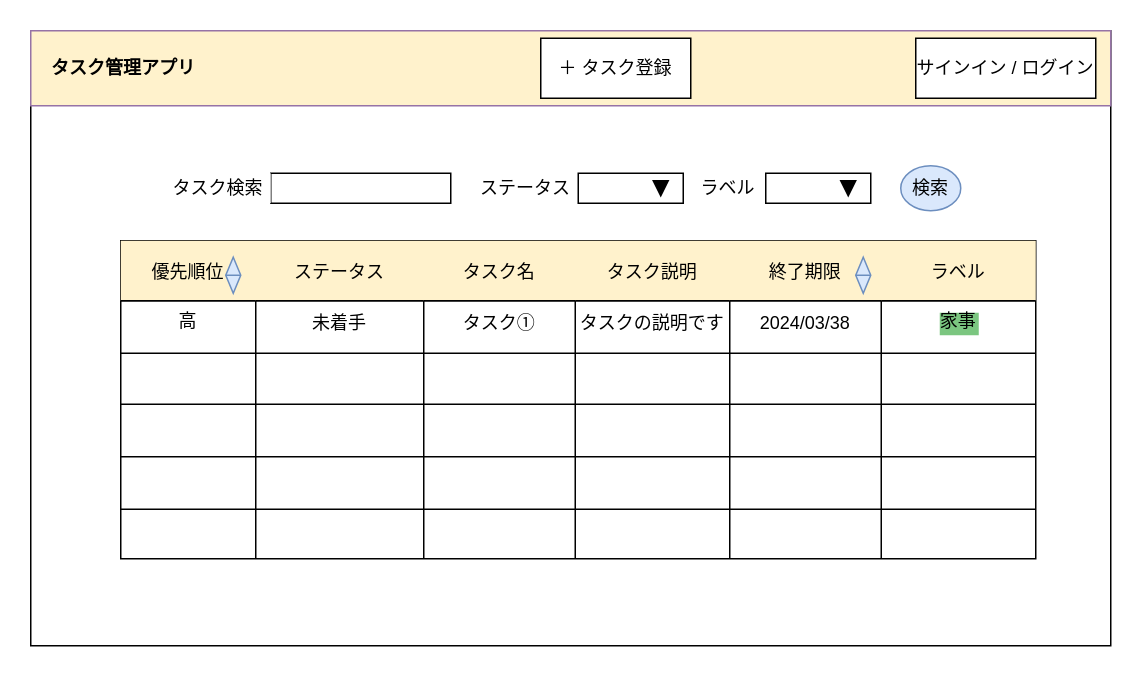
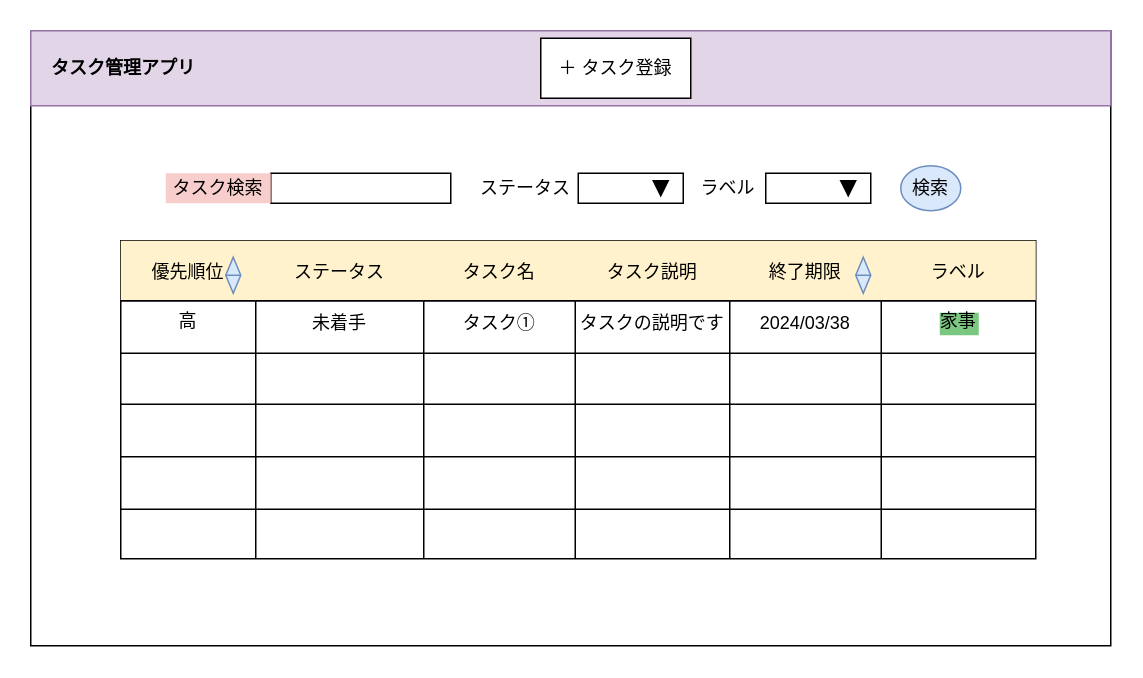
  <mxCell id="0" />
  <mxCell id="1" parent="0" />
  <mxCell id="2" value="" style="rounded=0;whiteSpace=wrap;html=1;" vertex="1" parent="1"><mxGeometry x="20" y="20" width="720" height="410" as="geometry" /></mxCell>
- <mxCell id="3" value="&lt;b&gt;　タスク管理アプリ　　&lt;/b&gt;" style="rounded=0;whiteSpace=wrap;html=1;align=left;fillColor=#fff2cc;strokeColor=#9673a6;" vertex="1" parent="1"><mxGeometry x="20" y="20" width="720" height="50" as="geometry" /></mxCell>
+ <mxCell id="3" value="&lt;b&gt;　タスク管理アプリ　　&lt;/b&gt;" style="rounded=0;whiteSpace=wrap;html=1;align=left;fillColor=#e1d5e7;strokeColor=#9673a6;" vertex="1" parent="1"><mxGeometry x="20" y="20" width="720" height="50" as="geometry" /></mxCell>
  <mxCell id="4" value="＋ タスク登録" style="rounded=0;whiteSpace=wrap;html=1;" vertex="1" parent="1"><mxGeometry x="360" y="25" width="100" height="40" as="geometry" /></mxCell>
- <mxCell id="5" value="サインイン / ログイン" style="rounded=0;whiteSpace=wrap;html=1;" vertex="1" parent="1"><mxGeometry x="610" y="25" width="120" height="40" as="geometry" /></mxCell>
  <mxCell id="6" value="" style="shape=table;childLayout=tableLayout;startSize=0;collapsible=0;recursiveResize=0;expand=0;fillColor=#FFFFFF;align=left;strokeColor=default;" vertex="1" parent="1"><mxGeometry x="80" y="160" width="610" height="212" as="geometry" /></mxCell>
  <mxCell id="7" value="" style="shape=tableRow;horizontal=0;swimlaneHead=0;swimlaneBody=0;top=0;left=0;bottom=0;right=0;dropTarget=0;fontStyle=0;fillColor=#fff2cc;points=[[0,0.5],[1,0.5]];portConstraint=eastwest;startSize=0;collapsible=0;recursiveResize=0;expand=0;strokeColor=#d6b656;" vertex="1" parent="6"><mxGeometry width="610" height="40" as="geometry" /></mxCell>
  <mxCell id="8" value="優先順位" style="swimlane;swimlaneHead=0;swimlaneBody=0;fontStyle=0;connectable=0;fillColor=none;startSize=46;collapsible=0;recursiveResize=0;expand=0;" vertex="1" parent="7"><mxGeometry width="90" height="40" as="geometry"><mxRectangle width="90" height="40" as="alternateBounds" /></mxGeometry></mxCell>
  <mxCell id="9" value="" style="shape=sortShape;perimeter=rhombusPerimeter;whiteSpace=wrap;html=1;strokeColor=#6c8ebf;fillColor=#dae8fc;" vertex="1" parent="8"><mxGeometry x="70" y="11" width="10" height="24" as="geometry" /></mxCell>
  <mxCell id="10" value="ステータス" style="swimlane;swimlaneHead=0;swimlaneBody=0;fontStyle=0;connectable=0;fillColor=none;startSize=46;collapsible=0;recursiveResize=0;expand=0;" vertex="1" parent="7"><mxGeometry x="90" width="112" height="40" as="geometry"><mxRectangle width="112" height="40" as="alternateBounds" /></mxGeometry></mxCell>
  <mxCell id="11" value="タスク名" style="swimlane;swimlaneHead=0;swimlaneBody=0;fontStyle=0;connectable=0;fillColor=none;startSize=46;collapsible=0;recursiveResize=0;expand=0;" vertex="1" parent="7"><mxGeometry x="202" width="101" height="40" as="geometry"><mxRectangle width="101" height="40" as="alternateBounds" /></mxGeometry></mxCell>
  <mxCell id="12" value="タスク説明" style="swimlane;swimlaneHead=0;swimlaneBody=0;fontStyle=0;connectable=0;fillColor=none;startSize=46;collapsible=0;recursiveResize=0;expand=0;" vertex="1" parent="7"><mxGeometry x="303" width="103" height="40" as="geometry"><mxRectangle width="103" height="40" as="alternateBounds" /></mxGeometry></mxCell>
  <mxCell id="13" value="終了期限" style="swimlane;swimlaneHead=0;swimlaneBody=0;fontStyle=0;connectable=0;fillColor=none;startSize=46;collapsible=0;recursiveResize=0;expand=0;" vertex="1" parent="7"><mxGeometry x="406" width="101" height="40" as="geometry"><mxRectangle width="101" height="40" as="alternateBounds" /></mxGeometry></mxCell>
  <mxCell id="14" value="" style="shape=sortShape;perimeter=rhombusPerimeter;whiteSpace=wrap;html=1;strokeColor=#6c8ebf;fillColor=#dae8fc;" vertex="1" parent="13"><mxGeometry x="84" y="11" width="10" height="24" as="geometry" /></mxCell>
  <mxCell id="15" value="ラベル" style="swimlane;swimlaneHead=0;swimlaneBody=0;fontStyle=0;connectable=0;fillColor=none;startSize=46;collapsible=0;recursiveResize=0;expand=0;" vertex="1" parent="7"><mxGeometry x="507" width="103" height="40" as="geometry"><mxRectangle width="103" height="40" as="alternateBounds" /></mxGeometry></mxCell>
  <mxCell id="16" value="" style="shape=tableRow;horizontal=0;swimlaneHead=0;swimlaneBody=0;top=0;left=0;bottom=0;right=0;dropTarget=0;fontStyle=0;fillColor=none;points=[[0,0.5],[1,0.5]];portConstraint=eastwest;startSize=0;collapsible=0;recursiveResize=0;expand=0;" vertex="1" parent="6"><mxGeometry y="40" width="610" height="35" as="geometry" /></mxCell>
  <mxCell id="17" value="高" style="swimlane;swimlaneHead=0;swimlaneBody=0;fontStyle=0;connectable=0;fillColor=none;startSize=0;collapsible=0;recursiveResize=0;expand=0;align=center;verticalAlign=top;labelPosition=center;verticalLabelPosition=middle;" vertex="1" parent="16"><mxGeometry width="90" height="35" as="geometry"><mxRectangle width="90" height="35" as="alternateBounds" /></mxGeometry></mxCell>
  <mxCell id="18" value="&#10;&#10;未着手" style="swimlane;swimlaneHead=0;swimlaneBody=0;fontStyle=0;connectable=0;fillColor=none;startSize=0;collapsible=0;recursiveResize=0;expand=0;" vertex="1" parent="16"><mxGeometry x="90" width="112" height="35" as="geometry"><mxRectangle width="112" height="35" as="alternateBounds" /></mxGeometry></mxCell>
  <mxCell id="19" value="&#10;&#10;タスク①" style="swimlane;swimlaneHead=0;swimlaneBody=0;fontStyle=0;connectable=0;fillColor=none;startSize=0;collapsible=0;recursiveResize=0;expand=0;" vertex="1" parent="16"><mxGeometry x="202" width="101" height="35" as="geometry"><mxRectangle width="101" height="35" as="alternateBounds" /></mxGeometry></mxCell>
  <mxCell id="20" value="&#10;&#10;タスクの説明です" style="swimlane;swimlaneHead=0;swimlaneBody=0;fontStyle=0;connectable=0;fillColor=none;startSize=0;collapsible=0;recursiveResize=0;expand=0;" vertex="1" parent="16"><mxGeometry x="303" width="103" height="35" as="geometry"><mxRectangle width="103" height="35" as="alternateBounds" /></mxGeometry></mxCell>
  <mxCell id="21" value="&#10;&#10;2024/03/38" style="swimlane;swimlaneHead=0;swimlaneBody=0;fontStyle=0;connectable=0;fillColor=none;startSize=0;collapsible=0;recursiveResize=0;expand=0;swimlaneLine=0;" vertex="1" parent="16"><mxGeometry x="406" width="101" height="35" as="geometry"><mxRectangle width="101" height="35" as="alternateBounds" /></mxGeometry></mxCell>
  <mxCell id="22" value="家事" style="swimlane;swimlaneHead=0;swimlaneBody=0;fontStyle=0;connectable=0;fillColor=none;startSize=0;collapsible=0;recursiveResize=0;expand=0;labelBackgroundColor=#7bc680;verticalAlign=top;" vertex="1" parent="16"><mxGeometry x="507" width="103" height="35" as="geometry"><mxRectangle width="103" height="35" as="alternateBounds" /></mxGeometry></mxCell>
  <mxCell id="23" value="" style="shape=tableRow;horizontal=0;swimlaneHead=0;swimlaneBody=0;top=0;left=0;bottom=0;right=0;dropTarget=0;fontStyle=0;fillColor=none;points=[[0,0.5],[1,0.5]];portConstraint=eastwest;startSize=0;collapsible=0;recursiveResize=0;expand=0;" vertex="1" parent="6"><mxGeometry y="75" width="610" height="34" as="geometry" /></mxCell>
  <mxCell id="24" style="swimlane;swimlaneHead=0;swimlaneBody=0;fontStyle=0;connectable=0;fillColor=none;startSize=0;collapsible=0;recursiveResize=0;expand=0;" vertex="1" parent="23"><mxGeometry width="90" height="34" as="geometry"><mxRectangle width="90" height="34" as="alternateBounds" /></mxGeometry></mxCell>
  <mxCell id="25" style="swimlane;swimlaneHead=0;swimlaneBody=0;fontStyle=0;connectable=0;fillColor=none;startSize=0;collapsible=0;recursiveResize=0;expand=0;" vertex="1" parent="23"><mxGeometry x="90" width="112" height="34" as="geometry"><mxRectangle width="112" height="34" as="alternateBounds" /></mxGeometry></mxCell>
  <mxCell id="26" value="" style="swimlane;swimlaneHead=0;swimlaneBody=0;fontStyle=0;connectable=0;fillColor=none;startSize=0;collapsible=0;recursiveResize=0;expand=0;" vertex="1" parent="23"><mxGeometry x="202" width="101" height="34" as="geometry"><mxRectangle width="101" height="34" as="alternateBounds" /></mxGeometry></mxCell>
  <mxCell id="27" value="" style="swimlane;swimlaneHead=0;swimlaneBody=0;fontStyle=0;connectable=0;fillColor=none;startSize=0;collapsible=0;recursiveResize=0;expand=0;" vertex="1" parent="23"><mxGeometry x="303" width="103" height="34" as="geometry"><mxRectangle width="103" height="34" as="alternateBounds" /></mxGeometry></mxCell>
  <mxCell id="28" value="" style="swimlane;swimlaneHead=0;swimlaneBody=0;fontStyle=0;connectable=0;fillColor=none;startSize=0;collapsible=0;recursiveResize=0;expand=0;" vertex="1" parent="23"><mxGeometry x="406" width="101" height="34" as="geometry"><mxRectangle width="101" height="34" as="alternateBounds" /></mxGeometry></mxCell>
  <mxCell id="29" value="" style="swimlane;swimlaneHead=0;swimlaneBody=0;fontStyle=0;connectable=0;fillColor=none;startSize=0;collapsible=0;recursiveResize=0;expand=0;" vertex="1" parent="23"><mxGeometry x="507" width="103" height="34" as="geometry"><mxRectangle width="103" height="34" as="alternateBounds" /></mxGeometry></mxCell>
  <mxCell id="30" value="" style="shape=tableRow;horizontal=0;swimlaneHead=0;swimlaneBody=0;top=0;left=0;bottom=0;right=0;dropTarget=0;fontStyle=0;fillColor=none;points=[[0,0.5],[1,0.5]];portConstraint=eastwest;startSize=0;collapsible=0;recursiveResize=0;expand=0;" vertex="1" parent="6"><mxGeometry y="109" width="610" height="35" as="geometry" /></mxCell>
  <mxCell id="31" style="swimlane;swimlaneHead=0;swimlaneBody=0;fontStyle=0;connectable=0;fillColor=none;startSize=0;collapsible=0;recursiveResize=0;expand=0;" vertex="1" parent="30"><mxGeometry width="90" height="35" as="geometry"><mxRectangle width="90" height="35" as="alternateBounds" /></mxGeometry></mxCell>
  <mxCell id="32" style="swimlane;swimlaneHead=0;swimlaneBody=0;fontStyle=0;connectable=0;fillColor=none;startSize=0;collapsible=0;recursiveResize=0;expand=0;" vertex="1" parent="30"><mxGeometry x="90" width="112" height="35" as="geometry"><mxRectangle width="112" height="35" as="alternateBounds" /></mxGeometry></mxCell>
  <mxCell id="33" value="" style="swimlane;swimlaneHead=0;swimlaneBody=0;fontStyle=0;connectable=0;fillColor=none;startSize=0;collapsible=0;recursiveResize=0;expand=0;" vertex="1" parent="30"><mxGeometry x="202" width="101" height="35" as="geometry"><mxRectangle width="101" height="35" as="alternateBounds" /></mxGeometry></mxCell>
  <mxCell id="34" value="" style="swimlane;swimlaneHead=0;swimlaneBody=0;fontStyle=0;connectable=0;fillColor=none;startSize=0;collapsible=0;recursiveResize=0;expand=0;" vertex="1" parent="30"><mxGeometry x="303" width="103" height="35" as="geometry"><mxRectangle width="103" height="35" as="alternateBounds" /></mxGeometry></mxCell>
  <mxCell id="35" value="" style="swimlane;swimlaneHead=0;swimlaneBody=0;fontStyle=0;connectable=0;fillColor=none;startSize=0;collapsible=0;recursiveResize=0;expand=0;" vertex="1" parent="30"><mxGeometry x="406" width="101" height="35" as="geometry"><mxRectangle width="101" height="35" as="alternateBounds" /></mxGeometry></mxCell>
  <mxCell id="36" value="" style="swimlane;swimlaneHead=0;swimlaneBody=0;fontStyle=0;connectable=0;fillColor=none;startSize=0;collapsible=0;recursiveResize=0;expand=0;" vertex="1" parent="30"><mxGeometry x="507" width="103" height="35" as="geometry"><mxRectangle width="103" height="35" as="alternateBounds" /></mxGeometry></mxCell>
  <mxCell id="37" value="" style="shape=tableRow;horizontal=0;swimlaneHead=0;swimlaneBody=0;top=0;left=0;bottom=0;right=0;dropTarget=0;fontStyle=0;fillColor=none;points=[[0,0.5],[1,0.5]];portConstraint=eastwest;startSize=0;collapsible=0;recursiveResize=0;expand=0;" vertex="1" parent="6"><mxGeometry y="144" width="610" height="35" as="geometry" /></mxCell>
  <mxCell id="38" style="swimlane;swimlaneHead=0;swimlaneBody=0;fontStyle=0;connectable=0;fillColor=none;startSize=0;collapsible=0;recursiveResize=0;expand=0;" vertex="1" parent="37"><mxGeometry width="90" height="35" as="geometry"><mxRectangle width="90" height="35" as="alternateBounds" /></mxGeometry></mxCell>
  <mxCell id="39" style="swimlane;swimlaneHead=0;swimlaneBody=0;fontStyle=0;connectable=0;fillColor=none;startSize=0;collapsible=0;recursiveResize=0;expand=0;" vertex="1" parent="37"><mxGeometry x="90" width="112" height="35" as="geometry"><mxRectangle width="112" height="35" as="alternateBounds" /></mxGeometry></mxCell>
  <mxCell id="40" value="" style="swimlane;swimlaneHead=0;swimlaneBody=0;fontStyle=0;connectable=0;fillColor=none;startSize=0;collapsible=0;recursiveResize=0;expand=0;" vertex="1" parent="37"><mxGeometry x="202" width="101" height="35" as="geometry"><mxRectangle width="101" height="35" as="alternateBounds" /></mxGeometry></mxCell>
  <mxCell id="41" value="" style="swimlane;swimlaneHead=0;swimlaneBody=0;fontStyle=0;connectable=0;fillColor=none;startSize=0;collapsible=0;recursiveResize=0;expand=0;" vertex="1" parent="37"><mxGeometry x="303" width="103" height="35" as="geometry"><mxRectangle width="103" height="35" as="alternateBounds" /></mxGeometry></mxCell>
  <mxCell id="42" value="" style="swimlane;swimlaneHead=0;swimlaneBody=0;fontStyle=0;connectable=0;fillColor=none;startSize=0;collapsible=0;recursiveResize=0;expand=0;" vertex="1" parent="37"><mxGeometry x="406" width="101" height="35" as="geometry"><mxRectangle width="101" height="35" as="alternateBounds" /></mxGeometry></mxCell>
  <mxCell id="43" value="" style="swimlane;swimlaneHead=0;swimlaneBody=0;fontStyle=0;connectable=0;fillColor=none;startSize=0;collapsible=0;recursiveResize=0;expand=0;" vertex="1" parent="37"><mxGeometry x="507" width="103" height="35" as="geometry"><mxRectangle width="103" height="35" as="alternateBounds" /></mxGeometry></mxCell>
  <mxCell id="44" style="shape=tableRow;horizontal=0;swimlaneHead=0;swimlaneBody=0;top=0;left=0;bottom=0;right=0;dropTarget=0;fontStyle=0;fillColor=none;points=[[0,0.5],[1,0.5]];portConstraint=eastwest;startSize=0;collapsible=0;recursiveResize=0;expand=0;" vertex="1" parent="6"><mxGeometry y="179" width="610" height="33" as="geometry" /></mxCell>
  <mxCell id="45" style="swimlane;swimlaneHead=0;swimlaneBody=0;fontStyle=0;connectable=0;fillColor=none;startSize=0;collapsible=0;recursiveResize=0;expand=0;" vertex="1" parent="44"><mxGeometry width="90" height="33" as="geometry"><mxRectangle width="90" height="33" as="alternateBounds" /></mxGeometry></mxCell>
  <mxCell id="46" style="swimlane;swimlaneHead=0;swimlaneBody=0;fontStyle=0;connectable=0;fillColor=none;startSize=0;collapsible=0;recursiveResize=0;expand=0;" vertex="1" parent="44"><mxGeometry x="90" width="112" height="33" as="geometry"><mxRectangle width="112" height="33" as="alternateBounds" /></mxGeometry></mxCell>
  <mxCell id="47" style="swimlane;swimlaneHead=0;swimlaneBody=0;fontStyle=0;connectable=0;fillColor=none;startSize=0;collapsible=0;recursiveResize=0;expand=0;" vertex="1" parent="44"><mxGeometry x="202" width="101" height="33" as="geometry"><mxRectangle width="101" height="33" as="alternateBounds" /></mxGeometry></mxCell>
  <mxCell id="48" style="swimlane;swimlaneHead=0;swimlaneBody=0;fontStyle=0;connectable=0;fillColor=none;startSize=0;collapsible=0;recursiveResize=0;expand=0;" vertex="1" parent="44"><mxGeometry x="303" width="103" height="33" as="geometry"><mxRectangle width="103" height="33" as="alternateBounds" /></mxGeometry></mxCell>
  <mxCell id="49" style="swimlane;swimlaneHead=0;swimlaneBody=0;fontStyle=0;connectable=0;fillColor=none;startSize=0;collapsible=0;recursiveResize=0;expand=0;" vertex="1" parent="44"><mxGeometry x="406" width="101" height="33" as="geometry"><mxRectangle width="101" height="33" as="alternateBounds" /></mxGeometry></mxCell>
  <mxCell id="50" style="swimlane;swimlaneHead=0;swimlaneBody=0;fontStyle=0;connectable=0;fillColor=none;startSize=0;collapsible=0;recursiveResize=0;expand=0;" vertex="1" parent="44"><mxGeometry x="507" width="103" height="33" as="geometry"><mxRectangle width="103" height="33" as="alternateBounds" /></mxGeometry></mxCell>
  <mxCell id="51" value="" style="group" vertex="1" connectable="0" parent="1"><mxGeometry x="110" y="110" width="530" height="30" as="geometry" /></mxCell>
  <mxCell id="52" value="検索" style="ellipse;whiteSpace=wrap;html=1;strokeColor=#6c8ebf;fillColor=#dae8fc;" vertex="1" parent="51"><mxGeometry x="490" width="40" height="30" as="geometry" /></mxCell>
  <mxCell id="53" value="" style="rounded=0;whiteSpace=wrap;html=1;strokeColor=default;fillColor=#FFFFFF;" vertex="1" parent="51"><mxGeometry x="70" y="5" width="120" height="20" as="geometry" /></mxCell>
- <mxCell id="54" value="タスク検索" style="rounded=0;whiteSpace=wrap;html=1;strokeColor=none;fillColor=#FFFFFF;" vertex="1" parent="51"><mxGeometry y="5" width="70" height="20" as="geometry" /></mxCell>
+ <mxCell id="54" value="タスク検索" style="rounded=0;whiteSpace=wrap;html=1;strokeColor=none;fillColor=#f8cecc;" vertex="1" parent="51"><mxGeometry y="5" width="70" height="20" as="geometry" /></mxCell>
  <mxCell id="55" value="ステータス" style="rounded=0;whiteSpace=wrap;html=1;strokeColor=none;fillColor=#FFFFFF;" vertex="1" parent="51"><mxGeometry x="205" y="5" width="70" height="20" as="geometry" /></mxCell>
  <mxCell id="56" value="ラベル" style="rounded=0;whiteSpace=wrap;html=1;strokeColor=none;fillColor=#FFFFFF;" vertex="1" parent="51"><mxGeometry x="340" y="5" width="70" height="20" as="geometry" /></mxCell>
  <mxCell id="57" value="" style="triangle;whiteSpace=wrap;html=1;labelBackgroundColor=#7bc680;strokeColor=default;fillColor=#000000;rotation=90;" vertex="1" parent="51"><mxGeometry x="450" y="10" width="10" height="10" as="geometry" /></mxCell>
  <mxCell id="58" value="" style="rounded=0;whiteSpace=wrap;html=1;strokeColor=default;fillColor=#FFFFFF;" vertex="1" parent="51"><mxGeometry x="400" y="5" width="70" height="20" as="geometry" /></mxCell>
  <mxCell id="59" value="" style="rounded=0;whiteSpace=wrap;html=1;strokeColor=default;fillColor=#FFFFFF;" vertex="1" parent="51"><mxGeometry x="275" y="5" width="70" height="20" as="geometry" /></mxCell>
  <mxCell id="60" value="" style="triangle;whiteSpace=wrap;html=1;labelBackgroundColor=#7bc680;strokeColor=default;fillColor=#000000;rotation=90;" vertex="1" parent="51"><mxGeometry x="325" y="10" width="10" height="10" as="geometry" /></mxCell>
  <mxCell id="61" value="" style="triangle;whiteSpace=wrap;html=1;labelBackgroundColor=#7bc680;strokeColor=default;fillColor=#000000;rotation=90;" vertex="1" parent="51"><mxGeometry x="450" y="10" width="10" height="10" as="geometry" /></mxCell>
